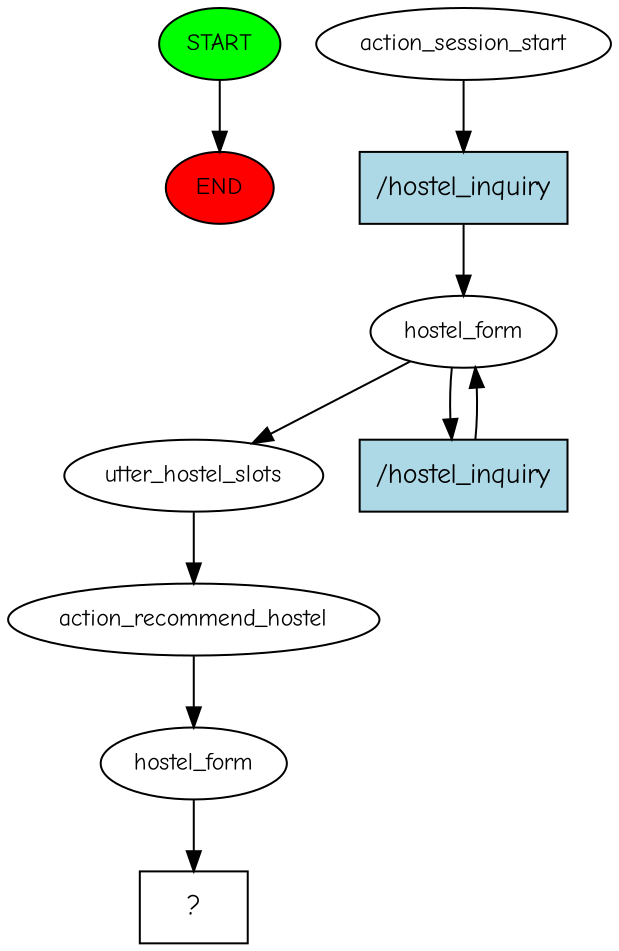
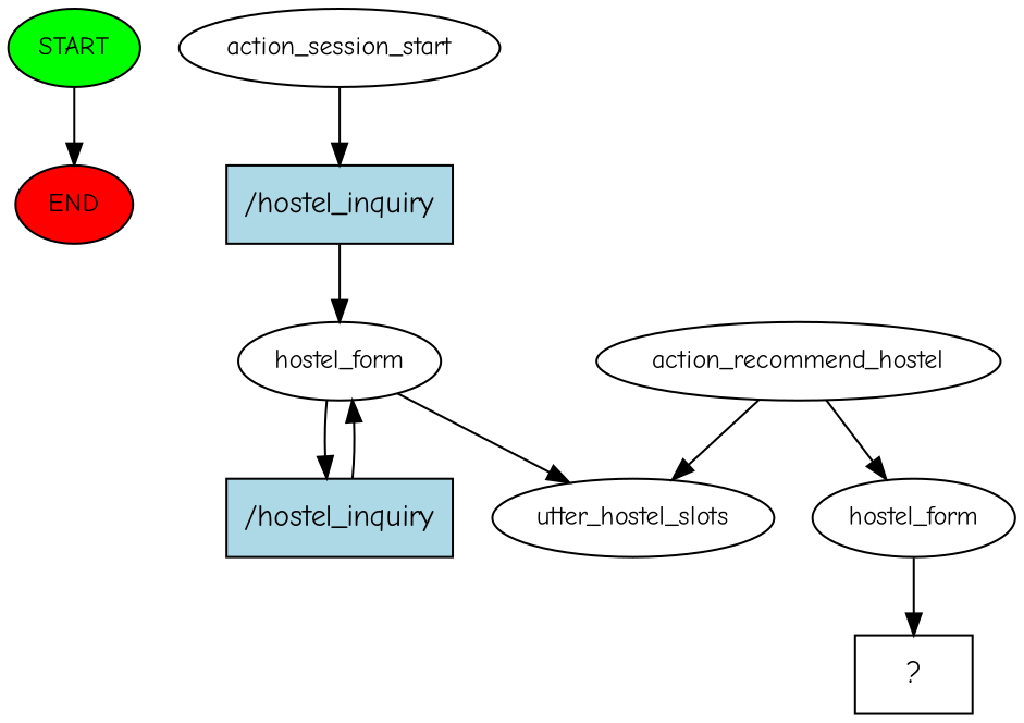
  digraph {
    fontname="Comic Neue"
    node [fontname="Comic Neue" fontsize=12]
    edge [fontname="Comic Neue"]
    n1 [fillcolor=green label=START style=filled]
    n2 [fillcolor=red label=END style=filled]
    n3 [label=action_session_start]
    n4 [fillcolor=lightblue label="/hostel_inquiry" shape=rect style=filled fontsize=""]
    n5 [label=hostel_form]
    n6 [label=utter_hostel_slots]
    n7 [fillcolor=lightblue label="/hostel_inquiry" shape=rect style=filled fontsize=""]
    n8 [label=action_recommend_hostel]
    n9 [label=hostel_form]
    n10 [label="  ?  " shape=rect fontsize=""]
    n1 -> n2
    n3 -> n4
    n4 -> n5
    n5 -> n6
    n5 -> n7
-   n6 -> n8
+   n8 -> n6
    n7 -> n5
    n8 -> n9
    n9 -> n10
  }
